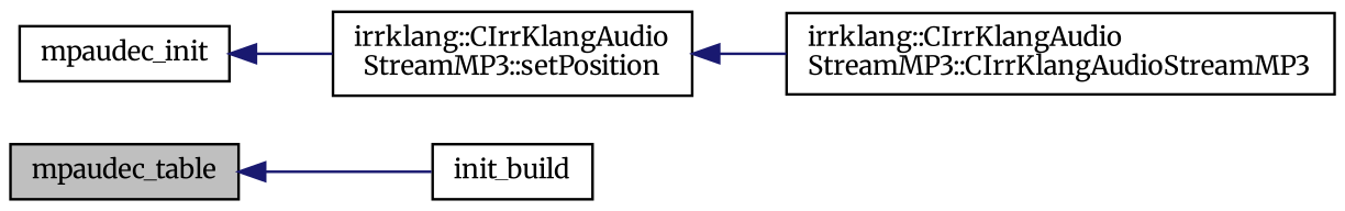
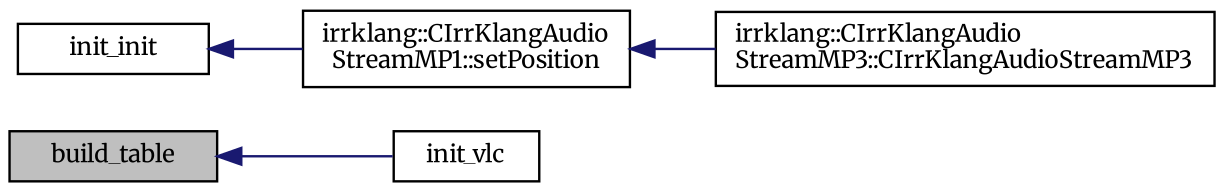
  digraph {
    fontname=Merriweather
    rankdir=LR
    node [color=black fontname=Merriweather fontsize=10 shape=record]
    edge [color=midnightblue dir=back fontname=Merriweather fontsize=10 labelfontname=Helvetica labelfontsize=10 style=solid]
-   n1 [fillcolor=grey75 fontcolor=black height=0.2 label=mpaudec_table style=filled width=0.4]
-   n2 [height=0.2 label=init_build width=0.4]
-   n3 [height=0.2 label=mpaudec_init width=0.4]
-   n4 [height=0.2 label="irrklang::CIrrKlangAudio\lStreamMP3::setPosition" width=0.4]
+   n1 [fillcolor=grey75 fontcolor=black height=0.2 label=build_table style=filled width=0.4]
+   n2 [height=0.2 label=init_vlc width=0.4]
+   n3 [height=0.2 label=init_init width=0.4]
+   n4 [height=0.2 label="irrklang::CIrrKlangAudio\lStreamMP1::setPosition" width=0.4]
    n5 [height=0.2 label="irrklang::CIrrKlangAudio\lStreamMP3::CIrrKlangAudioStreamMP3" width=0.4]
    n1 -> n2
    n3 -> n4
    n4 -> n5
  }
